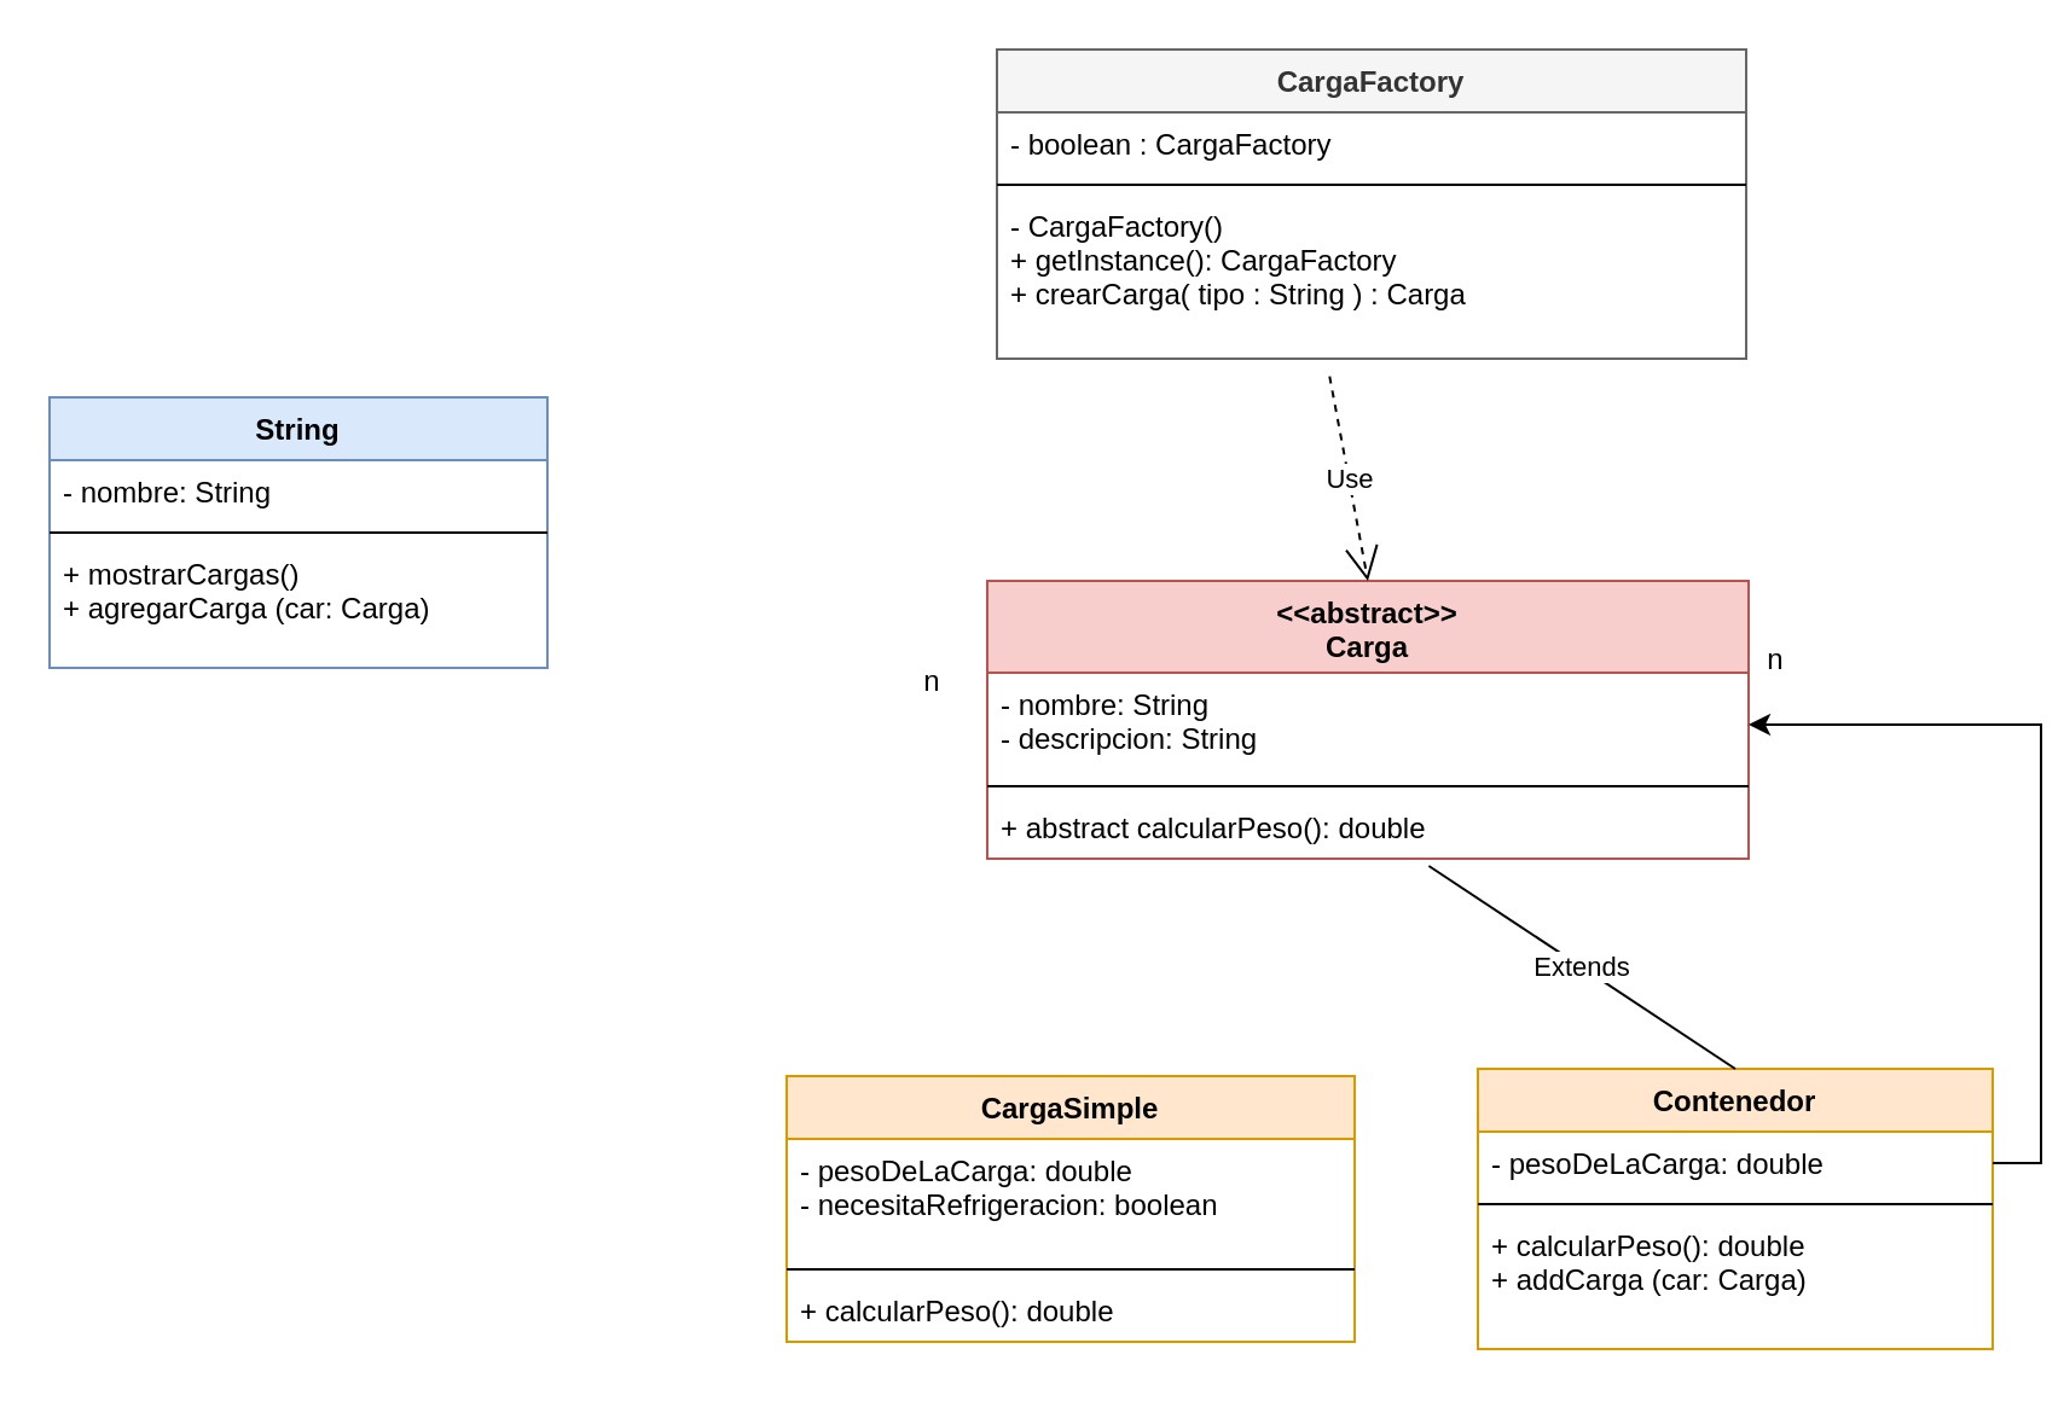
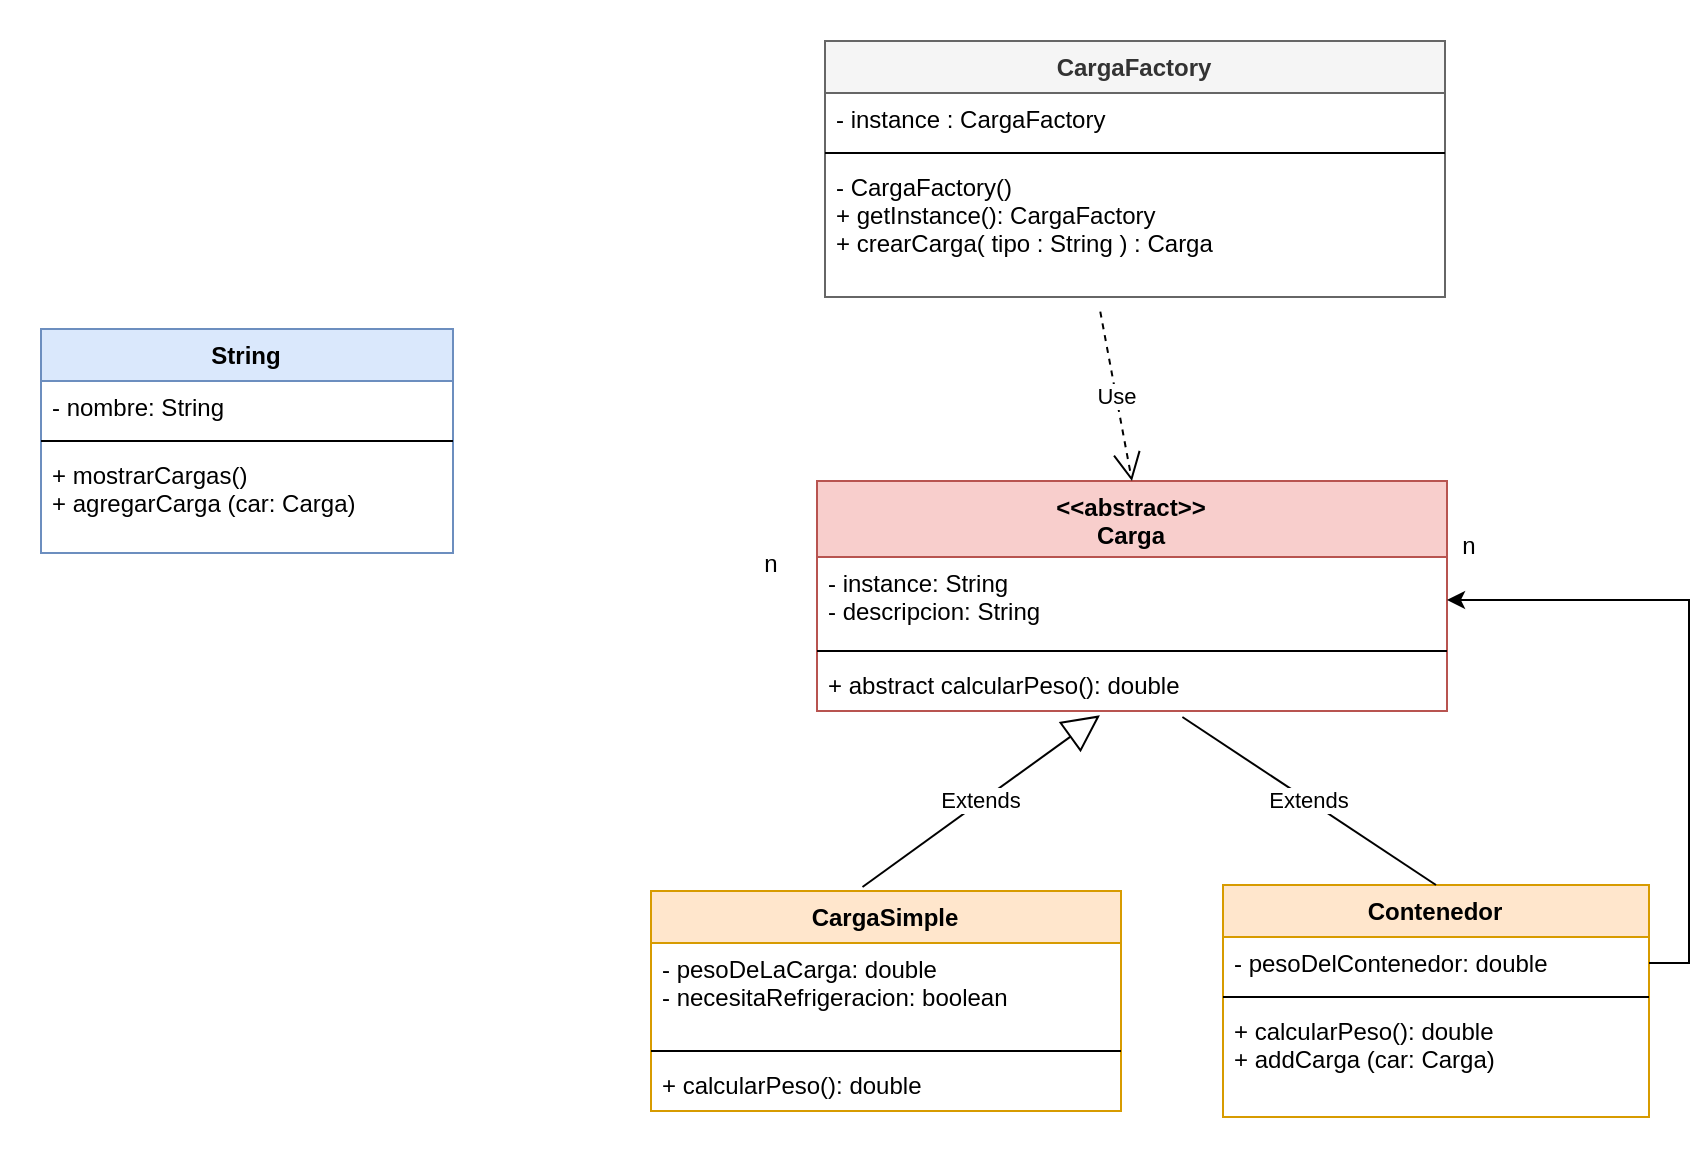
  <mxCell id="0" />
  <mxCell id="1" parent="0" />
  <mxCell id="2" value="String" style="swimlane;fontStyle=1;align=center;verticalAlign=top;childLayout=stackLayout;horizontal=1;startSize=26;horizontalStack=0;resizeParent=1;resizeParentMax=0;resizeLast=0;collapsible=1;marginBottom=0;fillColor=#dae8fc;strokeColor=#6c8ebf;" vertex="1" parent="1"><mxGeometry x="20" y="164" width="206" height="112" as="geometry" /></mxCell>
  <mxCell id="3" value="- nombre: String" style="text;strokeColor=none;fillColor=none;align=left;verticalAlign=top;spacingLeft=4;spacingRight=4;overflow=hidden;rotatable=0;points=[[0,0.5],[1,0.5]];portConstraint=eastwest;" vertex="1" parent="2"><mxGeometry y="26" width="206" height="26" as="geometry" /></mxCell>
  <mxCell id="4" value="" style="line;strokeWidth=1;fillColor=none;align=left;verticalAlign=middle;spacingTop=-1;spacingLeft=3;spacingRight=3;rotatable=0;labelPosition=right;points=[];portConstraint=eastwest;" vertex="1" parent="2"><mxGeometry y="52" width="206" height="8" as="geometry" /></mxCell>
  <mxCell id="5" value="+ mostrarCargas()&#10;+ agregarCarga (car: Carga)" style="text;strokeColor=none;fillColor=none;align=left;verticalAlign=top;spacingLeft=4;spacingRight=4;overflow=hidden;rotatable=0;points=[[0,0.5],[1,0.5]];portConstraint=eastwest;" vertex="1" parent="2"><mxGeometry y="60" width="206" height="52" as="geometry" /></mxCell>
  <mxCell id="6" value="&lt;&lt;abstract&gt;&gt;&#10;Carga" style="swimlane;fontStyle=1;align=center;verticalAlign=top;childLayout=stackLayout;horizontal=1;startSize=38;horizontalStack=0;resizeParent=1;resizeParentMax=0;resizeLast=0;collapsible=1;marginBottom=0;fillColor=#f8cecc;strokeColor=#b85450;" vertex="1" parent="1"><mxGeometry x="408" y="240" width="315" height="115" as="geometry" /></mxCell>
- <mxCell id="7" value="- nombre: String&#10;- descripcion: String" style="text;strokeColor=none;fillColor=none;align=left;verticalAlign=top;spacingLeft=4;spacingRight=4;overflow=hidden;rotatable=0;points=[[0,0.5],[1,0.5]];portConstraint=eastwest;" vertex="1" parent="6"><mxGeometry y="38" width="315" height="43" as="geometry" /></mxCell>
+ <mxCell id="7" value="- instance: String&#10;- descripcion: String" style="text;strokeColor=none;fillColor=none;align=left;verticalAlign=top;spacingLeft=4;spacingRight=4;overflow=hidden;rotatable=0;points=[[0,0.5],[1,0.5]];portConstraint=eastwest;" vertex="1" parent="6"><mxGeometry y="38" width="315" height="43" as="geometry" /></mxCell>
  <mxCell id="8" value="" style="line;strokeWidth=1;fillColor=none;align=left;verticalAlign=middle;spacingTop=-1;spacingLeft=3;spacingRight=3;rotatable=0;labelPosition=right;points=[];portConstraint=eastwest;" vertex="1" parent="6"><mxGeometry y="81" width="315" height="8" as="geometry" /></mxCell>
  <mxCell id="9" value="+ abstract calcularPeso(): double" style="text;strokeColor=none;fillColor=none;align=left;verticalAlign=top;spacingLeft=4;spacingRight=4;overflow=hidden;rotatable=0;points=[[0,0.5],[1,0.5]];portConstraint=eastwest;" vertex="1" parent="6"><mxGeometry y="89" width="315" height="26" as="geometry" /></mxCell>
  <mxCell id="10" value="CargaSimple" style="swimlane;fontStyle=1;align=center;verticalAlign=top;childLayout=stackLayout;horizontal=1;startSize=26;horizontalStack=0;resizeParent=1;resizeParentMax=0;resizeLast=0;collapsible=1;marginBottom=0;fillColor=#ffe6cc;strokeColor=#d79b00;" vertex="1" parent="1"><mxGeometry x="325" y="445" width="235" height="110" as="geometry" /></mxCell>
  <mxCell id="11" value="- pesoDeLaCarga: double&#10;- necesitaRefrigeracion: boolean" style="text;strokeColor=none;fillColor=none;align=left;verticalAlign=top;spacingLeft=4;spacingRight=4;overflow=hidden;rotatable=0;points=[[0,0.5],[1,0.5]];portConstraint=eastwest;" vertex="1" parent="10"><mxGeometry y="26" width="235" height="50" as="geometry" /></mxCell>
  <mxCell id="12" value="" style="line;strokeWidth=1;fillColor=none;align=left;verticalAlign=middle;spacingTop=-1;spacingLeft=3;spacingRight=3;rotatable=0;labelPosition=right;points=[];portConstraint=eastwest;" vertex="1" parent="10"><mxGeometry y="76" width="235" height="8" as="geometry" /></mxCell>
  <mxCell id="13" value="+ calcularPeso(): double" style="text;strokeColor=none;fillColor=none;align=left;verticalAlign=top;spacingLeft=4;spacingRight=4;overflow=hidden;rotatable=0;points=[[0,0.5],[1,0.5]];portConstraint=eastwest;" vertex="1" parent="10"><mxGeometry y="84" width="235" height="26" as="geometry" /></mxCell>
  <mxCell id="14" value="Contenedor" style="swimlane;fontStyle=1;align=center;verticalAlign=top;childLayout=stackLayout;horizontal=1;startSize=26;horizontalStack=0;resizeParent=1;resizeParentMax=0;resizeLast=0;collapsible=1;marginBottom=0;fillColor=#ffe6cc;strokeColor=#d79b00;" vertex="1" parent="1"><mxGeometry x="611" y="442" width="213" height="116" as="geometry" /></mxCell>
- <mxCell id="15" value="- pesoDeLaCarga: double" style="text;strokeColor=none;fillColor=none;align=left;verticalAlign=top;spacingLeft=4;spacingRight=4;overflow=hidden;rotatable=0;points=[[0,0.5],[1,0.5]];portConstraint=eastwest;" vertex="1" parent="14"><mxGeometry y="26" width="213" height="26" as="geometry" /></mxCell>
+ <mxCell id="15" value="- pesoDelContenedor: double" style="text;strokeColor=none;fillColor=none;align=left;verticalAlign=top;spacingLeft=4;spacingRight=4;overflow=hidden;rotatable=0;points=[[0,0.5],[1,0.5]];portConstraint=eastwest;" vertex="1" parent="14"><mxGeometry y="26" width="213" height="26" as="geometry" /></mxCell>
  <mxCell id="16" value="" style="line;strokeWidth=1;fillColor=none;align=left;verticalAlign=middle;spacingTop=-1;spacingLeft=3;spacingRight=3;rotatable=0;labelPosition=right;points=[];portConstraint=eastwest;" vertex="1" parent="14"><mxGeometry y="52" width="213" height="8" as="geometry" /></mxCell>
  <mxCell id="17" value="+ calcularPeso(): double&#10;+ addCarga (car: Carga)" style="text;strokeColor=none;fillColor=none;align=left;verticalAlign=top;spacingLeft=4;spacingRight=4;overflow=hidden;rotatable=0;points=[[0,0.5],[1,0.5]];portConstraint=eastwest;" vertex="1" parent="14"><mxGeometry y="60" width="213" height="56" as="geometry" /></mxCell>
  <mxCell id="18" value="CargaFactory" style="swimlane;fontStyle=1;align=center;verticalAlign=top;childLayout=stackLayout;horizontal=1;startSize=26;horizontalStack=0;resizeParent=1;resizeParentMax=0;resizeLast=0;collapsible=1;marginBottom=0;fillColor=#f5f5f5;strokeColor=#666666;fontColor=#333333;" vertex="1" parent="1"><mxGeometry x="412" y="20" width="310" height="128" as="geometry" /></mxCell>
- <mxCell id="19" value="- boolean : CargaFactory" style="text;strokeColor=none;fillColor=none;align=left;verticalAlign=top;spacingLeft=4;spacingRight=4;overflow=hidden;rotatable=0;points=[[0,0.5],[1,0.5]];portConstraint=eastwest;" vertex="1" parent="18"><mxGeometry y="26" width="310" height="26" as="geometry" /></mxCell>
+ <mxCell id="19" value="- instance : CargaFactory" style="text;strokeColor=none;fillColor=none;align=left;verticalAlign=top;spacingLeft=4;spacingRight=4;overflow=hidden;rotatable=0;points=[[0,0.5],[1,0.5]];portConstraint=eastwest;" vertex="1" parent="18"><mxGeometry y="26" width="310" height="26" as="geometry" /></mxCell>
  <mxCell id="20" value="" style="line;strokeWidth=1;fillColor=none;align=left;verticalAlign=middle;spacingTop=-1;spacingLeft=3;spacingRight=3;rotatable=0;labelPosition=right;points=[];portConstraint=eastwest;" vertex="1" parent="18"><mxGeometry y="52" width="310" height="8" as="geometry" /></mxCell>
  <mxCell id="21" value="- CargaFactory()&#10;+ getInstance(): CargaFactory&#10;+ crearCarga( tipo : String ) : Carga" style="text;strokeColor=none;fillColor=none;align=left;verticalAlign=top;spacingLeft=4;spacingRight=4;overflow=hidden;rotatable=0;points=[[0,0.5],[1,0.5]];portConstraint=eastwest;" vertex="1" parent="18"><mxGeometry y="60" width="310" height="68" as="geometry" /></mxCell>
  <mxCell id="22" value="Use" style="endArrow=open;endSize=12;dashed=1;html=1;rounded=0;exitX=0.444;exitY=1.107;exitDx=0;exitDy=0;exitPerimeter=0;entryX=0.5;entryY=0;entryDx=0;entryDy=0;" edge="1" parent="1" source="21" target="6"><mxGeometry width="160" relative="1" as="geometry"><mxPoint x="504" y="257" as="sourcePoint" /><mxPoint x="664" y="257" as="targetPoint" /></mxGeometry></mxCell>
+ <mxCell id="23" value="Extends" style="endArrow=block;endSize=16;endFill=0;html=1;rounded=0;exitX=0.45;exitY=-0.018;exitDx=0;exitDy=0;exitPerimeter=0;entryX=0.449;entryY=1.084;entryDx=0;entryDy=0;entryPerimeter=0;" edge="1" parent="1" source="10" target="9"><mxGeometry width="160" relative="1" as="geometry"><mxPoint x="504" y="257" as="sourcePoint" /><mxPoint x="664" y="257" as="targetPoint" /></mxGeometry></mxCell>
  <mxCell id="24" value="Extends" style="endArrow=none;endSize=16;endFill=0;html=1;rounded=0;exitX=0.5;exitY=0;exitDx=0;exitDy=0;entryX=0.58;entryY=1.116;entryDx=0;entryDy=0;entryPerimeter=0;" edge="1" parent="1" source="14" target="9"><mxGeometry width="160" relative="1" as="geometry"><mxPoint x="407" y="453.452" as="sourcePoint" /><mxPoint x="548.095" y="348" as="targetPoint" /></mxGeometry></mxCell>
  <mxCell id="25" style="edgeStyle=orthogonalEdgeStyle;rounded=0;orthogonalLoop=1;jettySize=auto;html=1;exitX=1;exitY=0.5;exitDx=0;exitDy=0;entryX=1;entryY=0.5;entryDx=0;entryDy=0;" edge="1" parent="1" source="15" target="7"><mxGeometry relative="1" as="geometry" /></mxCell>
  <mxCell id="26" value="n" style="text;html=1;align=center;verticalAlign=middle;resizable=0;points=[];autosize=1;strokeColor=none;fillColor=none;" vertex="1" parent="1"><mxGeometry x="376" y="273" width="17" height="17" as="geometry" /></mxCell>
  <mxCell id="27" value="n" style="text;html=1;align=center;verticalAlign=middle;resizable=0;points=[];autosize=1;strokeColor=none;fillColor=none;" vertex="1" parent="1"><mxGeometry x="725" y="264" width="17" height="17" as="geometry" /></mxCell>
